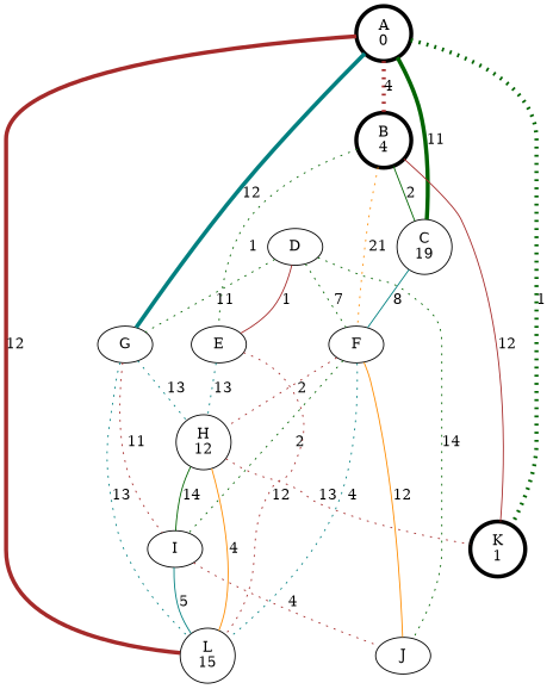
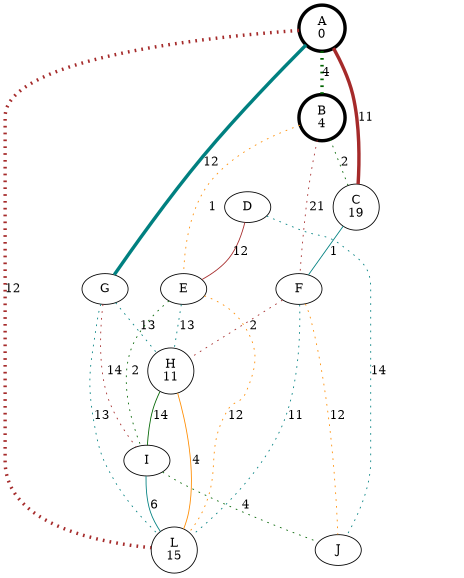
  graph {
    edge [color=brown style=dotted]
    n1 [label="A\n0" penwidth=4]
    n2 [label="B\n4" penwidth=4]
    n3 [label="C\n19"]
-   n4 [label="K\n1" penwidth=4]
    n5 [label="L\n15"]
    G
    E
    F
-   n9 [label="H\n12"]
+   n9 [label="H\n11"]
    I
    J
    D
-   n1 -- n2 [label=4 penwidth=4]
-   n1 -- n3 [color=darkgreen label=11 penwidth=4 style=solid]
-   n1 -- n4 [color=darkgreen label=1 penwidth=4]
-   n1 -- n5 [label=12 penwidth=4 style=solid]
+   n1 -- n2 [color=darkgreen label=4 penwidth=4]
+   n1 -- n3 [label=11 penwidth=4 style=solid]
+   n1 -- n5 [label=12 penwidth=4]
    n1 -- G [color=teal label=12 penwidth=4 style=solid]
-   n2 -- n3 [color=darkgreen label=2 style=solid]
-   n2 -- n4 [label=12 style=solid]
-   n2 -- E [color=darkgreen label=1]
-   n2 -- F [color=darkorange label=21]
-   n3 -- F [color=teal label=8 style=solid]
+   n2 -- n3 [color=darkgreen label=2]
+   n2 -- E [color=darkorange label=1]
+   n2 -- F [label=21]
+   n3 -- F [color=teal label=1 style=solid]
    G -- n5 [color=teal label=13]
    G -- n9 [color=teal label=13]
-   G -- I [label=11]
-   E -- n5 [label=12]
+   G -- I [label=14]
+   E -- n5 [color=darkorange label=12]
    E -- n9 [color=teal label=13]
-   F -- n5 [color=teal label=4]
+   F -- n5 [color=teal label=11]
    F -- n9 [label=2]
-   F -- I [color=darkgreen label=2]
-   F -- J [color=darkorange label=12 style=solid]
-   n9 -- n4 [label=13]
+   E -- I [color=darkgreen label=2]
+   F -- J [color=darkorange label=12]
    n9 -- n5 [color=darkorange label=4 style=solid]
    n9 -- I [color=darkgreen label=14 style=solid]
-   I -- n5 [color=teal label=5 style=solid]
-   I -- J [label=4]
-   D -- G [color=darkgreen label=11]
-   D -- E [label=1 style=solid]
-   D -- F [color=darkgreen label=7]
-   D -- J [color=darkgreen label=14]
+   I -- n5 [color=teal label=6 style=solid]
+   I -- J [color=darkgreen label=4]
+   D -- E [label=12 style=solid]
+   D -- J [color=teal label=14]
  }
